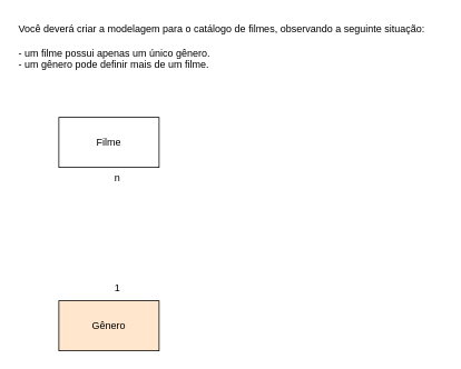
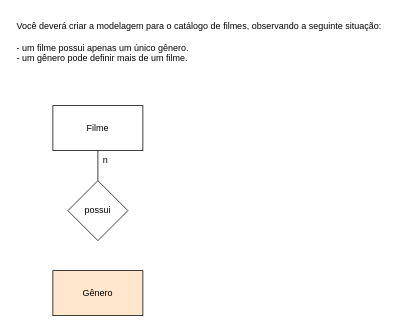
  <mxCell id="0" />
  <mxCell id="1" parent="0" />
  <mxCell id="2" value="&lt;div&gt;Você deverá criar a modelagem para o catálogo de filmes, observando a seguinte situação:&lt;/div&gt;&lt;div&gt;&lt;br&gt;&lt;/div&gt;&lt;div&gt;- um filme possui apenas um único gênero.&lt;/div&gt;&lt;div&gt;- um gênero pode definir mais de um filme.&lt;/div&gt;" style="text;html=1;align=left;verticalAlign=middle;resizable=0;points=[];autosize=1;strokeColor=none;fillColor=none;" vertex="1" parent="1"><mxGeometry x="20" y="20" width="510" height="70" as="geometry" /></mxCell>
+ <mxCell id="3" style="edgeStyle=orthogonalEdgeStyle;rounded=0;orthogonalLoop=1;jettySize=auto;html=1;entryX=0.5;entryY=0;entryDx=0;entryDy=0;endArrow=none;endFill=0;" edge="1" parent="1" source="4" target="6"><mxGeometry relative="1" as="geometry" /></mxCell>
  <mxCell id="4" value="Filme" style="rounded=0;whiteSpace=wrap;html=1;" vertex="1" parent="1"><mxGeometry x="70" y="140" width="120" height="60" as="geometry" /></mxCell>
  <mxCell id="5" value="Gênero" style="rounded=0;whiteSpace=wrap;html=1;fillColor=#ffe6cc;" vertex="1" parent="1"><mxGeometry x="70" y="360" width="120" height="60" as="geometry" /></mxCell>
- <mxCell id="7" value="1" style="text;html=1;align=center;verticalAlign=middle;resizable=0;points=[];autosize=1;strokeColor=none;fillColor=none;" vertex="1" parent="1"><mxGeometry x="125" y="330" width="30" height="30" as="geometry" /></mxCell>
+ <mxCell id="6" value="possui" style="rhombus;whiteSpace=wrap;html=1;" vertex="1" parent="1"><mxGeometry x="90" y="240" width="80" height="80" as="geometry" /></mxCell>
  <mxCell id="8" value="n" style="text;html=1;align=center;verticalAlign=middle;resizable=0;points=[];autosize=1;strokeColor=none;fillColor=none;" vertex="1" parent="1"><mxGeometry x="125" y="198" width="30" height="30" as="geometry" /></mxCell>
